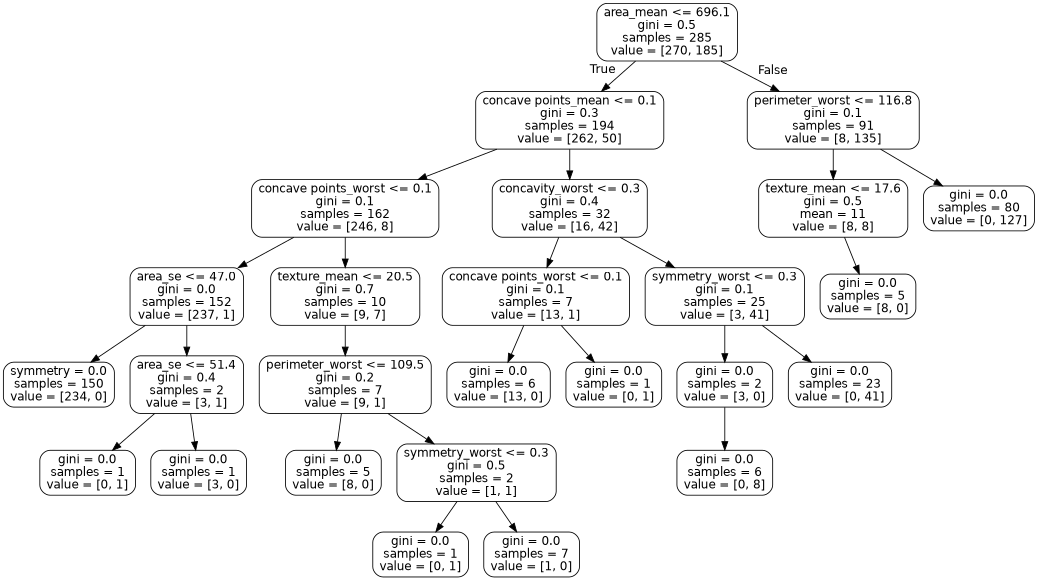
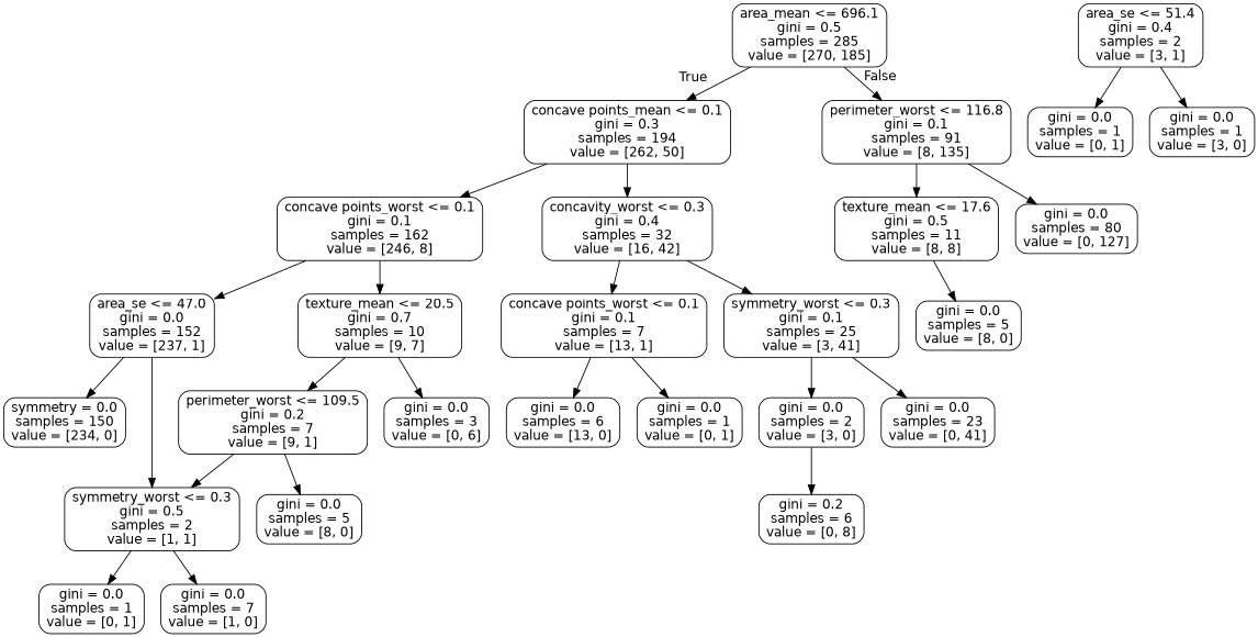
  digraph {
    node [color=black fontname=helvetica shape=box style=rounded]
    edge [fontname=helvetica]
    n1 [label="area_mean <= 696.1\ngini = 0.5\nsamples = 285\nvalue = [270, 185]"]
    n2 [label="concave points_mean <= 0.1\ngini = 0.3\nsamples = 194\nvalue = [262, 50]"]
    n3 [label="perimeter_worst <= 116.8\ngini = 0.1\nsamples = 91\nvalue = [8, 135]"]
    n4 [label="concave points_worst <= 0.1\ngini = 0.1\nsamples = 162\nvalue = [246, 8]"]
    n5 [label="concavity_worst <= 0.3\ngini = 0.4\nsamples = 32\nvalue = [16, 42]"]
-   n6 [label="texture_mean <= 17.6\ngini = 0.5\nmean = 11\nvalue = [8, 8]"]
+   n6 [label="texture_mean <= 17.6\ngini = 0.5\nsamples = 11\nvalue = [8, 8]"]
    n7 [label="gini = 0.0\nsamples = 80\nvalue = [0, 127]"]
    n8 [label="area_se <= 47.0\ngini = 0.0\nsamples = 152\nvalue = [237, 1]"]
    n9 [label="texture_mean <= 20.5\ngini = 0.7\nsamples = 10\nvalue = [9, 7]"]
    n10 [label="concave points_worst <= 0.1\ngini = 0.1\nsamples = 7\nvalue = [13, 1]"]
    n11 [label="symmetry_worst <= 0.3\ngini = 0.1\nsamples = 25\nvalue = [3, 41]"]
    n12 [label="symmetry = 0.0\nsamples = 150\nvalue = [234, 0]"]
    n13 [label="area_se <= 51.4\ngini = 0.4\nsamples = 2\nvalue = [3, 1]"]
    n14 [label="perimeter_worst <= 109.5\ngini = 0.2\nsamples = 7\nvalue = [9, 1]"]
+   n15 [label="gini = 0.0\nsamples = 3\nvalue = [0, 6]"]
    n16 [label="gini = 0.0\nsamples = 1\nvalue = [0, 1]"]
    n17 [label="gini = 0.0\nsamples = 1\nvalue = [3, 0]"]
    n18 [label="gini = 0.0\nsamples = 5\nvalue = [8, 0]"]
    n19 [label="symmetry_worst <= 0.3\ngini = 0.5\nsamples = 2\nvalue = [1, 1]"]
    n20 [label="gini = 0.0\nsamples = 1\nvalue = [0, 1]"]
    n21 [label="gini = 0.0\nsamples = 7\nvalue = [1, 0]"]
    n22 [label="gini = 0.0\nsamples = 6\nvalue = [13, 0]"]
    n23 [label="gini = 0.0\nsamples = 1\nvalue = [0, 1]"]
    n24 [label="gini = 0.0\nsamples = 2\nvalue = [3, 0]"]
    n25 [label="gini = 0.0\nsamples = 23\nvalue = [0, 41]"]
-   n26 [label="gini = 0.0\nsamples = 6\nvalue = [0, 8]"]
+   n26 [label="gini = 0.2\nsamples = 6\nvalue = [0, 8]"]
    n27 [label="gini = 0.0\nsamples = 5\nvalue = [8, 0]"]
    n1 -> n2 [headlabel=True labelangle=45 labeldistance=2.5]
    n1 -> n3 [headlabel=False labelangle=-45 labeldistance=2.5]
    n2 -> n4
    n2 -> n5
    n3 -> n6
    n3 -> n7
    n4 -> n8
    n4 -> n9
    n5 -> n10
    n5 -> n11
    n6 -> n27
    n8 -> n12
-   n8 -> n13
+   n8 -> n19
    n9 -> n14
+   n9 -> n15
    n10 -> n22
    n10 -> n23
    n11 -> n24
    n11 -> n25
    n13 -> n16
    n13 -> n17
    n14 -> n18
    n14 -> n19
    n19 -> n20
    n19 -> n21
    n24 -> n26
  }
